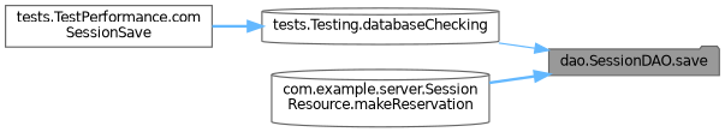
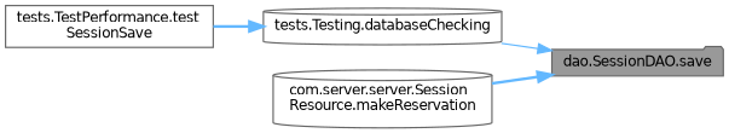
  digraph {
    rankdir=RL
    node [color=grey40 fillcolor=white fontname=Helvetica fontsize=10 shape=cylinder style=filled]
    edge [color=steelblue1 dir=back fontname=Helvetica fontsize=10 labelfontname=Helvetica labelfontsize=10 style=bold]
    n1 [color=gray40 fillcolor=grey60 fontcolor=black height=0.2 label="dao.SessionDAO.save" shape=folder width=0.4]
    n2 [height=0.2 label="tests.Testing.databaseChecking" width=0.4]
-   n3 [height=0.2 label="com.example.server.Session\lResource.makeReservation" width=0.4]
-   n4 [height=0.2 label="tests.TestPerformance.com\lSessionSave" shape=box width=0.4]
+   n3 [height=0.2 label="com.server.server.Session\lResource.makeReservation" width=0.4]
+   n4 [height=0.2 label="tests.TestPerformance.test\lSessionSave" shape=box width=0.4]
    n1 -> n2 [style=solid]
    n1 -> n3
    n2 -> n4
  }
